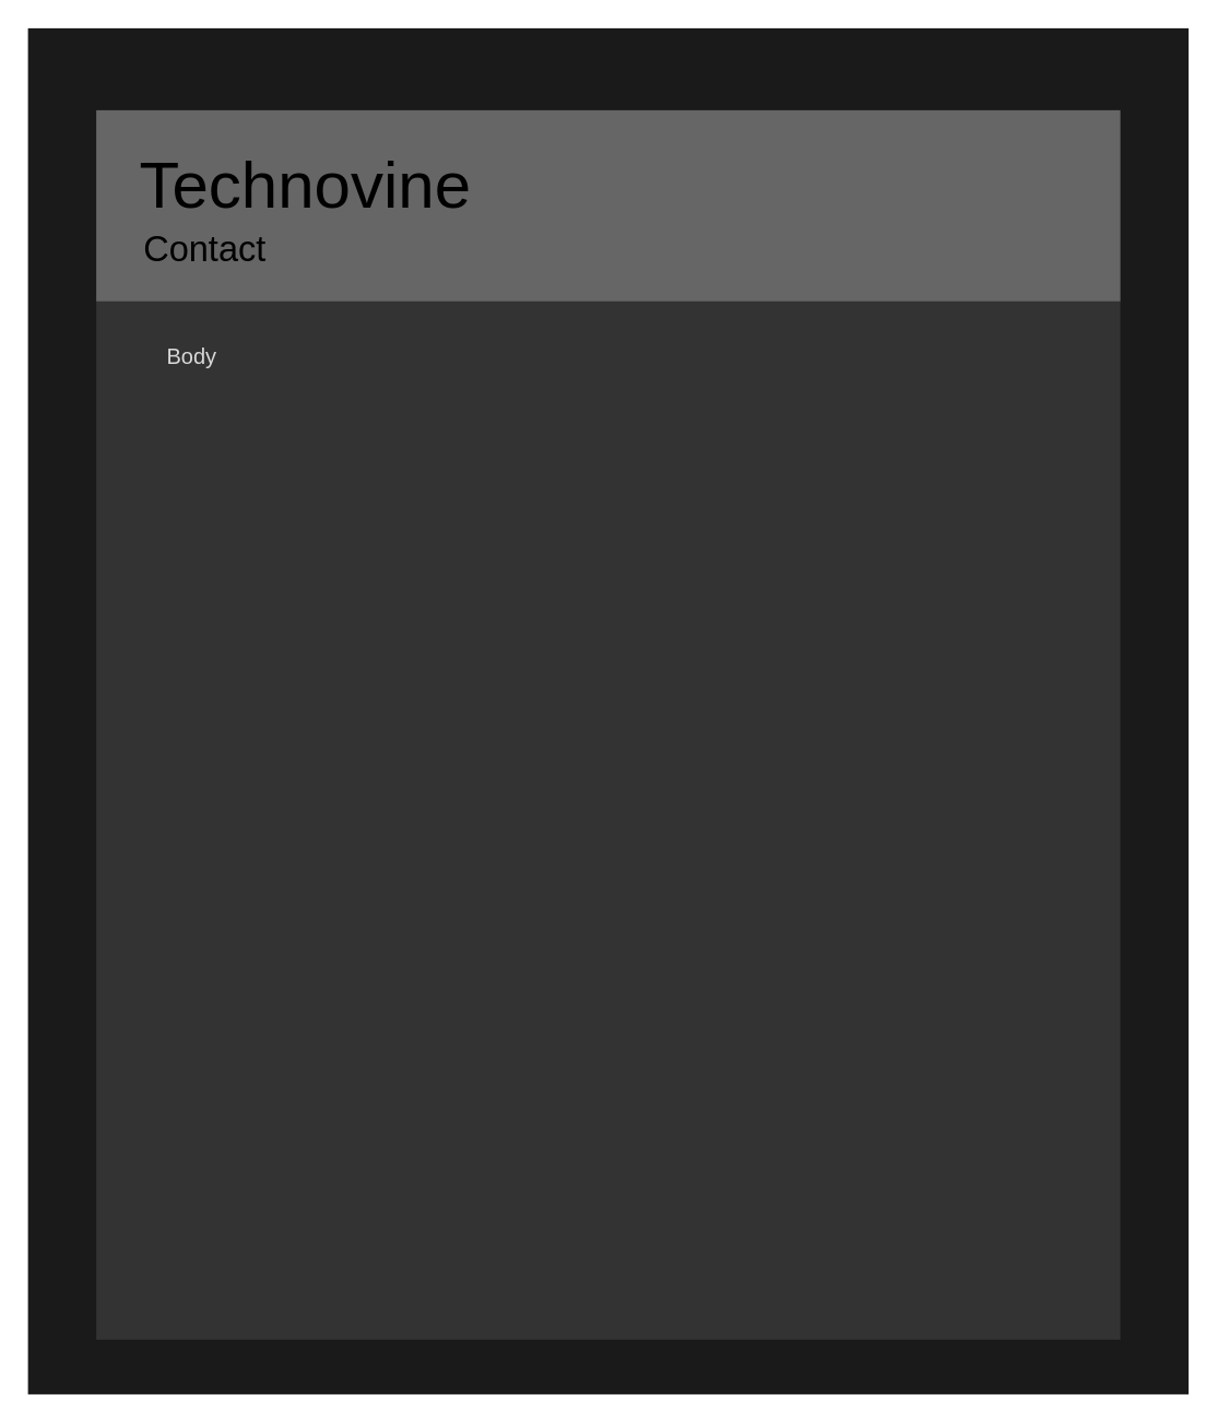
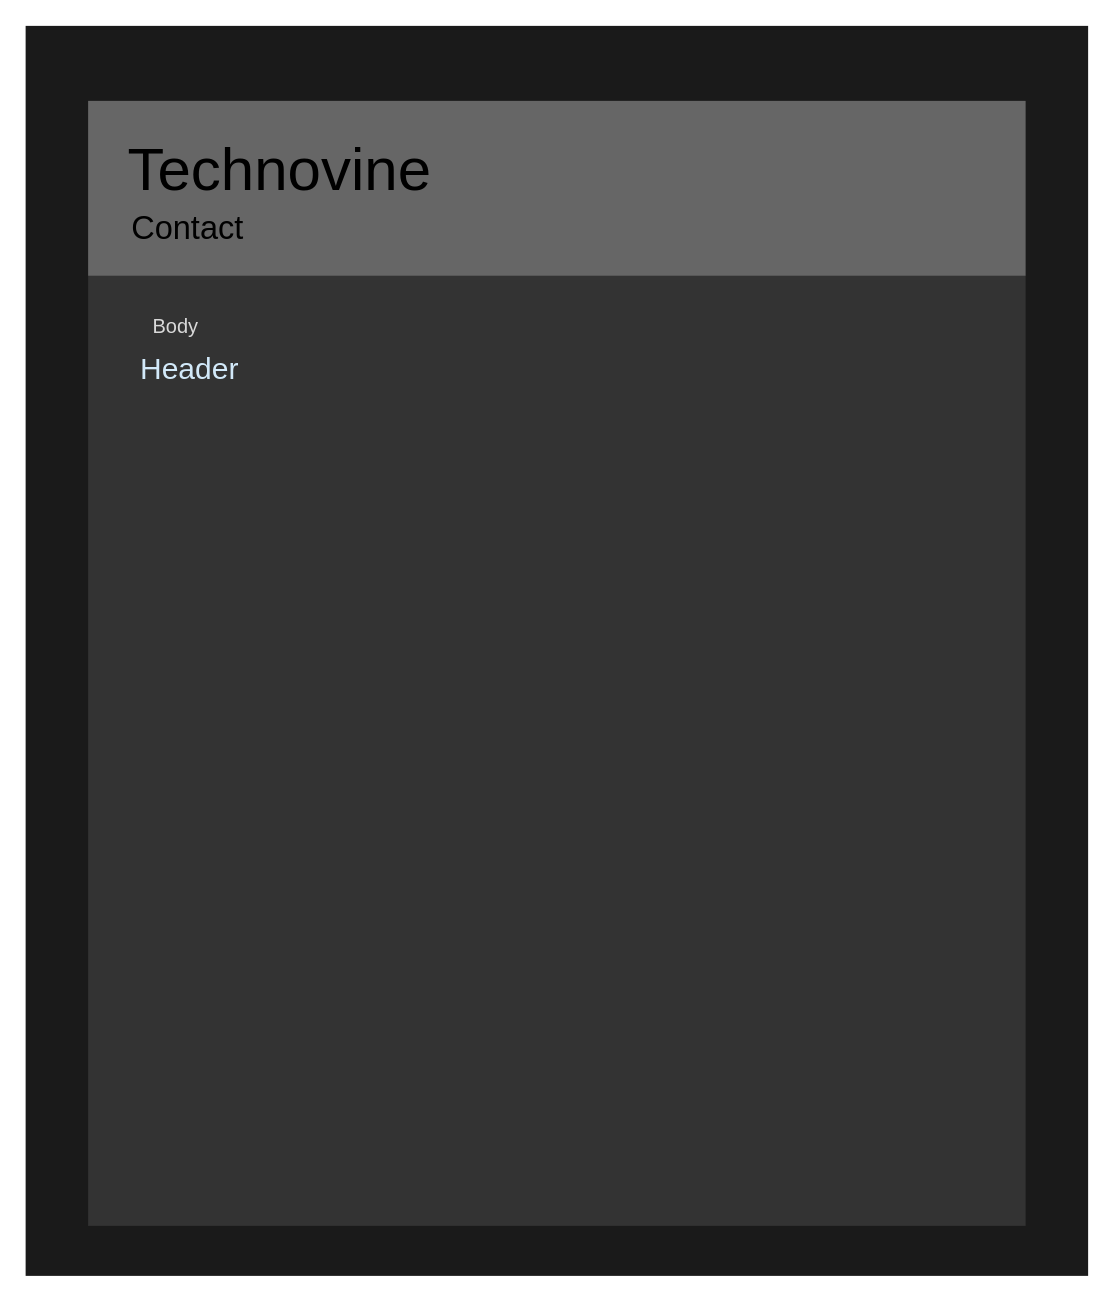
  <mxCell id="0" />
  <mxCell id="1" parent="0" />
  <mxCell id="2" value="" style="rounded=0;whiteSpace=wrap;html=1;movable=0;resizable=0;rotatable=0;deletable=0;editable=0;connectable=0;fillColor=#1a1a1a;strokeColor=none;" vertex="1" parent="1"><mxGeometry width="850" height="1000" as="geometry" x="20" y="20" /></mxCell>
  <mxCell id="3" value="" style="rounded=0;whiteSpace=wrap;html=1;fillColor=#666666;movable=0;resizable=0;rotatable=0;deletable=0;editable=0;connectable=0;strokeColor=none;" vertex="1" parent="1"><mxGeometry x="70" y="80" width="750" height="140" as="geometry" /></mxCell>
  <mxCell id="4" value="" style="rounded=0;whiteSpace=wrap;html=1;fillColor=#333333;strokeColor=none;movable=0;resizable=0;rotatable=0;deletable=0;editable=0;connectable=0;" vertex="1" parent="1"><mxGeometry x="70" y="220" width="750" height="760" as="geometry" /></mxCell>
  <mxCell id="5" value="Technovine" style="text;html=1;resizable=0;autosize=1;align=left;verticalAlign=middle;points=[];fillColor=none;strokeColor=none;rounded=0;fontSize=48;" vertex="1" parent="1"><mxGeometry x="100" y="105" width="260" height="60" as="geometry" /></mxCell>
+ <mxCell id="6" value="Header" style="text;html=1;resizable=0;autosize=1;align=left;verticalAlign=middle;points=[];fillColor=none;strokeColor=none;rounded=0;fontSize=24;fontColor=#D2E9F9;" vertex="1" parent="1"><mxGeometry x="110" y="280" width="90" height="30" as="geometry" /></mxCell>
  <mxCell id="7" value="Body" style="text;html=1;resizable=0;autosize=1;align=left;verticalAlign=middle;points=[];fillColor=none;strokeColor=none;rounded=0;fontSize=16;fontColor=#D9D9D9;" vertex="1" parent="1"><mxGeometry x="120" y="250" width="50" height="20" as="geometry" /></mxCell>
  <mxCell id="8" value="Contact" style="text;html=1;resizable=0;autosize=1;align=left;verticalAlign=middle;points=[];fillColor=none;strokeColor=none;rounded=0;fontSize=26;" vertex="1" parent="1"><mxGeometry x="103" y="162" width="110" height="40" as="geometry" /></mxCell>
